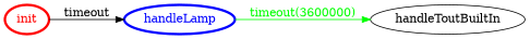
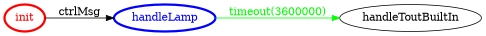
  digraph {
    rankdir=LR
    node [penwidth=3]
    init [color=red fontcolor=red]
    handleLamp [color=blue fontcolor=blue]
    handleToutBuiltIn [penwidth=""]
-   init -> handleLamp [color=black fontcolor=black label=timeout]
+   init -> handleLamp [color=black fontcolor=black label=ctrlMsg]
    handleLamp -> handleToutBuiltIn [color=green fontcolor=green label="timeout(3600000)"]
  }
